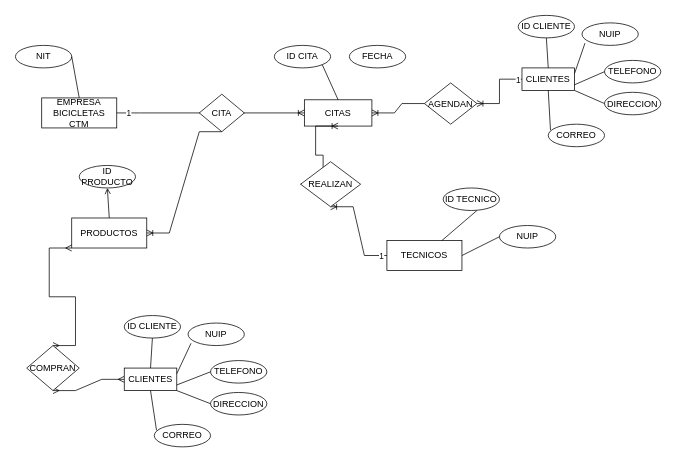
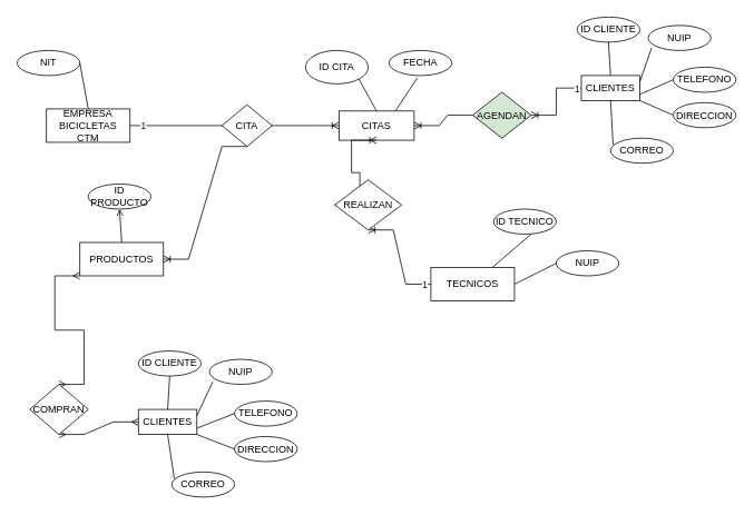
  <mxCell id="0" />
  <mxCell id="1" parent="0" />
  <mxCell id="2" value="&lt;div&gt;EMPRESA BICICLETAS CTM&lt;/div&gt;" style="rounded=0;whiteSpace=wrap;html=1;" vertex="1" parent="1"><mxGeometry x="55" y="130" width="100" height="40" as="geometry" /></mxCell>
  <mxCell id="3" value="&lt;div&gt;CITAS&lt;/div&gt;" style="rounded=0;whiteSpace=wrap;html=1;" vertex="1" parent="1"><mxGeometry x="405" y="132.5" width="90" height="35" as="geometry" /></mxCell>
  <mxCell id="4" value="&lt;div&gt;CLIENTES&lt;/div&gt;" style="rounded=0;whiteSpace=wrap;html=1;" vertex="1" parent="1"><mxGeometry x="695" y="90" width="70" height="30" as="geometry" /></mxCell>
  <mxCell id="5" value="PRODUCTOS" style="rounded=0;whiteSpace=wrap;html=1;" vertex="1" parent="1"><mxGeometry x="95" y="290" width="100" height="40" as="geometry" /></mxCell>
  <mxCell id="6" value="TECNICOS" style="rounded=0;whiteSpace=wrap;html=1;" vertex="1" parent="1"><mxGeometry x="515" y="320" width="100" height="40" as="geometry" /></mxCell>
  <mxCell id="7" value="" style="edgeStyle=entityRelationEdgeStyle;fontSize=12;html=1;endArrow=ERoneToMany;rounded=0;exitX=1;exitY=0.5;exitDx=0;exitDy=0;entryX=0;entryY=0.5;entryDx=0;entryDy=0;" edge="1" parent="1" source="2" target="3"><mxGeometry width="100" height="100" relative="1" as="geometry"><mxPoint x="165" y="230" as="sourcePoint" /><mxPoint x="265" y="130" as="targetPoint" /><Array as="points"><mxPoint x="285" y="170" /><mxPoint x="275" y="170" /><mxPoint x="275" y="130" /><mxPoint x="275" y="130" /></Array></mxGeometry></mxCell>
  <mxCell id="8" value="1" style="edgeLabel;html=1;align=center;verticalAlign=middle;resizable=0;points=[];" vertex="1" connectable="0" parent="7"><mxGeometry x="-0.88" relative="1" as="geometry"><mxPoint as="offset" /></mxGeometry></mxCell>
  <mxCell id="9" value="&lt;div&gt;CITA&lt;/div&gt;" style="rhombus;whiteSpace=wrap;html=1;" vertex="1" parent="1"><mxGeometry x="265" y="125" width="60" height="50" as="geometry" /></mxCell>
  <mxCell id="10" value="" style="edgeStyle=entityRelationEdgeStyle;fontSize=12;html=1;endArrow=ERoneToMany;rounded=0;exitX=0;exitY=0.5;exitDx=0;exitDy=0;entryX=1;entryY=0.5;entryDx=0;entryDy=0;" edge="1" parent="1" source="13" target="3"><mxGeometry width="100" height="100" relative="1" as="geometry"><mxPoint x="285" y="249.5" as="sourcePoint" /><mxPoint x="535" y="249.5" as="targetPoint" /><Array as="points"><mxPoint x="405" y="229.5" /><mxPoint x="405" y="229.5" /></Array></mxGeometry></mxCell>
  <mxCell id="11" value="" style="edgeStyle=entityRelationEdgeStyle;fontSize=12;html=1;endArrow=ERoneToMany;rounded=0;exitX=0;exitY=0.5;exitDx=0;exitDy=0;entryX=1;entryY=0.5;entryDx=0;entryDy=0;" edge="1" parent="1" source="4" target="13"><mxGeometry width="100" height="100" relative="1" as="geometry"><mxPoint x="695" y="105" as="sourcePoint" /><mxPoint x="495" y="150" as="targetPoint" /><Array as="points"><mxPoint x="415" y="269.5" /><mxPoint x="405" y="269.5" /></Array></mxGeometry></mxCell>
  <mxCell id="12" value="1" style="edgeLabel;html=1;align=center;verticalAlign=middle;resizable=0;points=[];" vertex="1" connectable="0" parent="11"><mxGeometry x="-0.88" relative="1" as="geometry"><mxPoint as="offset" /></mxGeometry></mxCell>
- <mxCell id="13" value="&lt;div&gt;AGENDAN&lt;/div&gt;" style="rhombus;whiteSpace=wrap;html=1;" vertex="1" parent="1"><mxGeometry x="565" y="110" width="70" height="55" as="geometry" /></mxCell>
+ <mxCell id="13" value="&lt;div&gt;AGENDAN&lt;/div&gt;" style="rhombus;whiteSpace=wrap;html=1;fillColor=#d5e8d4;" vertex="1" parent="1"><mxGeometry x="565" y="110" width="70" height="55" as="geometry" /></mxCell>
  <mxCell id="14" value="" style="edgeStyle=entityRelationEdgeStyle;fontSize=12;html=1;endArrow=ERoneToMany;rounded=0;exitX=0.5;exitY=1;exitDx=0;exitDy=0;entryX=1;entryY=0.5;entryDx=0;entryDy=0;" edge="1" parent="1" source="9" target="5"><mxGeometry width="100" height="100" relative="1" as="geometry"><mxPoint x="325" y="340" as="sourcePoint" /><mxPoint x="425" y="240" as="targetPoint" /></mxGeometry></mxCell>
  <mxCell id="15" value="" style="edgeStyle=entityRelationEdgeStyle;fontSize=12;html=1;endArrow=ERmany;startArrow=ERmany;rounded=0;exitX=0.5;exitY=1;exitDx=0;exitDy=0;entryX=0;entryY=0.5;entryDx=0;entryDy=0;" edge="1" parent="1" source="17" target="38"><mxGeometry width="100" height="100" relative="1" as="geometry"><mxPoint x="325" y="390" as="sourcePoint" /><mxPoint x="115" y="455" as="targetPoint" /><Array as="points"><mxPoint x="115" y="450" /><mxPoint x="115" y="450" /><mxPoint x="125" y="440" /></Array></mxGeometry></mxCell>
  <mxCell id="16" value="" style="edgeStyle=entityRelationEdgeStyle;fontSize=12;html=1;endArrow=ERmany;startArrow=ERmany;rounded=0;exitX=0;exitY=1;exitDx=0;exitDy=0;entryX=0.5;entryY=0;entryDx=0;entryDy=0;" edge="1" parent="1" source="5" target="17"><mxGeometry width="100" height="100" relative="1" as="geometry"><mxPoint x="170" y="270" as="sourcePoint" /><mxPoint x="87" y="409" as="targetPoint" /><Array as="points"><mxPoint x="165" y="299" /></Array></mxGeometry></mxCell>
  <mxCell id="17" value="COMPRAN" style="rhombus;whiteSpace=wrap;html=1;" vertex="1" parent="1"><mxGeometry x="35" y="460" width="70" height="60" as="geometry" /></mxCell>
  <mxCell id="18" value="" style="edgeStyle=entityRelationEdgeStyle;fontSize=12;html=1;endArrow=ERoneToMany;rounded=0;exitX=0;exitY=0.5;exitDx=0;exitDy=0;entryX=0.5;entryY=1;entryDx=0;entryDy=0;" edge="1" parent="1" source="21" target="3"><mxGeometry width="100" height="100" relative="1" as="geometry"><mxPoint x="305" y="220" as="sourcePoint" /><mxPoint x="555" y="220" as="targetPoint" /><Array as="points"><mxPoint x="425" y="200" /><mxPoint x="425" y="200" /></Array></mxGeometry></mxCell>
  <mxCell id="19" value="" style="edgeStyle=entityRelationEdgeStyle;fontSize=12;html=1;endArrow=ERoneToMany;rounded=0;exitX=0;exitY=0.5;exitDx=0;exitDy=0;entryX=0.5;entryY=1;entryDx=0;entryDy=0;" edge="1" parent="1" source="6" target="21"><mxGeometry width="100" height="100" relative="1" as="geometry"><mxPoint x="515" y="340" as="sourcePoint" /><mxPoint x="450" y="168" as="targetPoint" /><Array as="points"><mxPoint x="435" y="240" /><mxPoint x="425" y="240" /></Array></mxGeometry></mxCell>
  <mxCell id="20" value="1" style="edgeLabel;html=1;align=center;verticalAlign=middle;resizable=0;points=[];" vertex="1" connectable="0" parent="19"><mxGeometry x="-0.88" relative="1" as="geometry"><mxPoint as="offset" /></mxGeometry></mxCell>
  <mxCell id="21" value="&lt;div&gt;REALIZAN&lt;/div&gt;" style="rhombus;whiteSpace=wrap;html=1;" vertex="1" parent="1"><mxGeometry x="400" y="215" width="80" height="60" as="geometry" /></mxCell>
  <mxCell id="22" value="NIT" style="ellipse;whiteSpace=wrap;html=1;" vertex="1" parent="1"><mxGeometry x="20" y="60" width="75" height="30" as="geometry" /></mxCell>
  <mxCell id="23" value="FECHA" style="ellipse;whiteSpace=wrap;html=1;" vertex="1" parent="1"><mxGeometry x="465" y="60" width="75" height="30" as="geometry" /></mxCell>
  <mxCell id="24" value="ID CLIENTE" style="ellipse;whiteSpace=wrap;html=1;" vertex="1" parent="1"><mxGeometry x="690" y="20" width="75" height="30" as="geometry" /></mxCell>
  <mxCell id="25" value="&lt;div&gt;NUIP&lt;/div&gt;" style="ellipse;whiteSpace=wrap;html=1;" vertex="1" parent="1"><mxGeometry x="775" y="30" width="75" height="30" as="geometry" /></mxCell>
  <mxCell id="26" value="DIRECCION" style="ellipse;whiteSpace=wrap;html=1;" vertex="1" parent="1"><mxGeometry x="805" y="122.5" width="75" height="30" as="geometry" /></mxCell>
  <mxCell id="27" value="CORREO" style="ellipse;whiteSpace=wrap;html=1;" vertex="1" parent="1"><mxGeometry x="730" y="165" width="75" height="30" as="geometry" /></mxCell>
  <mxCell id="28" value="TELEFONO" style="ellipse;whiteSpace=wrap;html=1;" vertex="1" parent="1"><mxGeometry x="805" y="80" width="75" height="30" as="geometry" /></mxCell>
  <mxCell id="29" value="" style="endArrow=none;html=1;rounded=0;entryX=0.04;entryY=0.267;entryDx=0;entryDy=0;entryPerimeter=0;exitX=0.5;exitY=1;exitDx=0;exitDy=0;" edge="1" parent="1" source="4" target="27"><mxGeometry width="50" height="50" relative="1" as="geometry"><mxPoint x="485" y="280" as="sourcePoint" /><mxPoint x="535" y="230" as="targetPoint" /></mxGeometry></mxCell>
  <mxCell id="30" value="" style="endArrow=none;html=1;rounded=0;entryX=0;entryY=0.5;entryDx=0;entryDy=0;exitX=1;exitY=1;exitDx=0;exitDy=0;" edge="1" parent="1" source="4" target="26"><mxGeometry width="50" height="50" relative="1" as="geometry"><mxPoint x="740" y="130" as="sourcePoint" /><mxPoint x="743" y="183" as="targetPoint" /></mxGeometry></mxCell>
  <mxCell id="31" value="" style="endArrow=none;html=1;rounded=0;entryX=1;entryY=0.25;entryDx=0;entryDy=0;exitX=0.053;exitY=0.9;exitDx=0;exitDy=0;exitPerimeter=0;" edge="1" parent="1" source="25" target="4"><mxGeometry width="50" height="50" relative="1" as="geometry"><mxPoint x="770" y="160" as="sourcePoint" /><mxPoint x="773" y="213" as="targetPoint" /></mxGeometry></mxCell>
  <mxCell id="32" value="" style="endArrow=none;html=1;rounded=0;entryX=1;entryY=0.75;entryDx=0;entryDy=0;exitX=0;exitY=0.5;exitDx=0;exitDy=0;" edge="1" parent="1" source="28" target="4"><mxGeometry width="50" height="50" relative="1" as="geometry"><mxPoint x="780" y="170" as="sourcePoint" /><mxPoint x="783" y="223" as="targetPoint" /></mxGeometry></mxCell>
  <mxCell id="33" value="" style="endArrow=none;html=1;rounded=0;entryX=0.5;entryY=0;entryDx=0;entryDy=0;exitX=0.5;exitY=1;exitDx=0;exitDy=0;" edge="1" parent="1" source="24" target="4"><mxGeometry width="50" height="50" relative="1" as="geometry"><mxPoint x="790" y="180" as="sourcePoint" /><mxPoint x="793" y="233" as="targetPoint" /></mxGeometry></mxCell>
  <mxCell id="34" value="ID TECNICO" style="ellipse;whiteSpace=wrap;html=1;" vertex="1" parent="1"><mxGeometry x="590" y="250" width="75" height="30" as="geometry" /></mxCell>
  <mxCell id="35" value="NUIP" style="ellipse;whiteSpace=wrap;html=1;" vertex="1" parent="1"><mxGeometry x="665" y="300" width="75" height="30" as="geometry" /></mxCell>
  <mxCell id="36" value="" style="endArrow=none;html=1;rounded=0;exitX=0.5;exitY=1;exitDx=0;exitDy=0;" edge="1" parent="1" target="6"><mxGeometry width="50" height="50" relative="1" as="geometry"><mxPoint x="635" y="280" as="sourcePoint" /><mxPoint x="638" y="333" as="targetPoint" /></mxGeometry></mxCell>
  <mxCell id="37" value="" style="endArrow=none;html=1;rounded=0;exitX=0;exitY=0.5;exitDx=0;exitDy=0;" edge="1" parent="1" source="35"><mxGeometry width="50" height="50" relative="1" as="geometry"><mxPoint x="662" y="300" as="sourcePoint" /><mxPoint x="615" y="340" as="targetPoint" /></mxGeometry></mxCell>
  <mxCell id="38" value="&lt;div&gt;CLIENTES&lt;/div&gt;" style="rounded=0;whiteSpace=wrap;html=1;" vertex="1" parent="1"><mxGeometry x="165" y="490" width="70" height="30" as="geometry" /></mxCell>
  <mxCell id="39" value="ID CLIENTE" style="ellipse;whiteSpace=wrap;html=1;" vertex="1" parent="1"><mxGeometry x="165" y="420" width="75" height="30" as="geometry" /></mxCell>
  <mxCell id="40" value="&lt;div&gt;NUIP&lt;/div&gt;" style="ellipse;whiteSpace=wrap;html=1;" vertex="1" parent="1"><mxGeometry x="250" y="430" width="75" height="30" as="geometry" /></mxCell>
  <mxCell id="41" value="DIRECCION" style="ellipse;whiteSpace=wrap;html=1;" vertex="1" parent="1"><mxGeometry x="280" y="522.5" width="75" height="30" as="geometry" /></mxCell>
  <mxCell id="42" value="CORREO" style="ellipse;whiteSpace=wrap;html=1;" vertex="1" parent="1"><mxGeometry x="205" y="565" width="75" height="30" as="geometry" /></mxCell>
  <mxCell id="43" value="TELEFONO" style="ellipse;whiteSpace=wrap;html=1;" vertex="1" parent="1"><mxGeometry x="280" y="480" width="75" height="30" as="geometry" /></mxCell>
  <mxCell id="44" value="" style="endArrow=none;html=1;rounded=0;entryX=0.04;entryY=0.267;entryDx=0;entryDy=0;entryPerimeter=0;exitX=0.5;exitY=1;exitDx=0;exitDy=0;" edge="1" parent="1" source="38" target="42"><mxGeometry width="50" height="50" relative="1" as="geometry"><mxPoint x="-40" y="680" as="sourcePoint" /><mxPoint x="10" y="630" as="targetPoint" /></mxGeometry></mxCell>
  <mxCell id="45" value="" style="endArrow=none;html=1;rounded=0;entryX=0;entryY=0.5;entryDx=0;entryDy=0;exitX=1;exitY=1;exitDx=0;exitDy=0;" edge="1" parent="1" source="38" target="41"><mxGeometry width="50" height="50" relative="1" as="geometry"><mxPoint x="215" y="530" as="sourcePoint" /><mxPoint x="218" y="583" as="targetPoint" /></mxGeometry></mxCell>
  <mxCell id="46" value="" style="endArrow=none;html=1;rounded=0;entryX=1;entryY=0.25;entryDx=0;entryDy=0;exitX=0.053;exitY=0.9;exitDx=0;exitDy=0;exitPerimeter=0;" edge="1" parent="1" source="40" target="38"><mxGeometry width="50" height="50" relative="1" as="geometry"><mxPoint x="245" y="560" as="sourcePoint" /><mxPoint x="248" y="613" as="targetPoint" /></mxGeometry></mxCell>
  <mxCell id="47" value="" style="endArrow=none;html=1;rounded=0;entryX=1;entryY=0.75;entryDx=0;entryDy=0;exitX=0;exitY=0.5;exitDx=0;exitDy=0;" edge="1" parent="1" source="43" target="38"><mxGeometry width="50" height="50" relative="1" as="geometry"><mxPoint x="255" y="570" as="sourcePoint" /><mxPoint x="258" y="623" as="targetPoint" /></mxGeometry></mxCell>
  <mxCell id="48" value="" style="endArrow=none;html=1;rounded=0;entryX=0.5;entryY=0;entryDx=0;entryDy=0;exitX=0.5;exitY=1;exitDx=0;exitDy=0;" edge="1" parent="1" source="39" target="38"><mxGeometry width="50" height="50" relative="1" as="geometry"><mxPoint x="265" y="580" as="sourcePoint" /><mxPoint x="268" y="633" as="targetPoint" /></mxGeometry></mxCell>
- <mxCell id="49" value="ID CITA" style="ellipse;whiteSpace=wrap;html=1;" vertex="1" parent="1"><mxGeometry x="365" y="60" width="75" height="30" as="geometry" /></mxCell>
+ <mxCell id="49" value="ID CITA" style="ellipse;whiteSpace=wrap;html=1;" vertex="1" parent="1"><mxGeometry x="365" y="60" width="75" height="40" as="geometry" /></mxCell>
+ <mxCell id="50" value="" style="endArrow=none;html=1;rounded=0;entryX=0.75;entryY=0;entryDx=0;entryDy=0;exitX=0.451;exitY=1.089;exitDx=0;exitDy=0;exitPerimeter=0;" edge="1" parent="1" source="23" target="3"><mxGeometry width="50" height="50" relative="1" as="geometry"><mxPoint x="462" y="80" as="sourcePoint" /><mxPoint x="465" y="133" as="targetPoint" /></mxGeometry></mxCell>
  <mxCell id="51" value="" style="endArrow=none;html=1;rounded=0;entryX=0.5;entryY=0;entryDx=0;entryDy=0;exitX=1;exitY=1;exitDx=0;exitDy=0;" edge="1" parent="1" source="49" target="3"><mxGeometry width="50" height="50" relative="1" as="geometry"><mxPoint x="509" y="103" as="sourcePoint" /><mxPoint x="483" y="143" as="targetPoint" /></mxGeometry></mxCell>
  <mxCell id="52" value="" style="endArrow=none;html=1;rounded=0;entryX=0.5;entryY=0;entryDx=0;entryDy=0;exitX=1;exitY=0.5;exitDx=0;exitDy=0;" edge="1" parent="1" source="22" target="2"><mxGeometry width="50" height="50" relative="1" as="geometry"><mxPoint x="94.5" y="73" as="sourcePoint" /><mxPoint x="115.5" y="120" as="targetPoint" /></mxGeometry></mxCell>
  <mxCell id="53" value="ID PRODUCTO" style="ellipse;whiteSpace=wrap;html=1;" vertex="1" parent="1"><mxGeometry x="105" y="220" width="75" height="30" as="geometry" /></mxCell>
  <mxCell id="54" value="" style="endArrow=open;html=1;rounded=0;entryX=0.5;entryY=1;entryDx=0;entryDy=0;exitX=0.5;exitY=0;exitDx=0;exitDy=0;" edge="1" parent="1" source="5" target="53"><mxGeometry width="50" height="50" relative="1" as="geometry"><mxPoint x="35" y="320" as="sourcePoint" /><mxPoint x="85" y="270" as="targetPoint" /></mxGeometry></mxCell>
